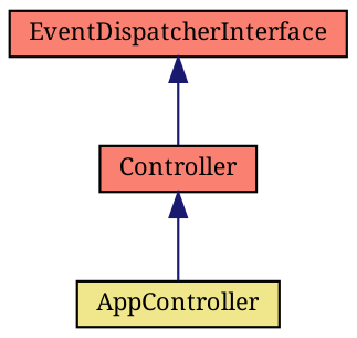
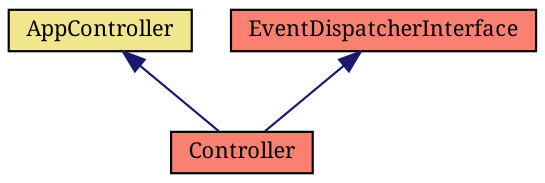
  digraph {
    fontname="Noto Serif"
    node [color=black fillcolor=salmon fontname="Noto Serif" fontsize=10 shape=record style=filled]
    edge [color=midnightblue dir=back fontname="Noto Serif" fontsize=10 labelfontname=Helvetica labelfontsize=10 style=solid]
    n1 [fillcolor=khaki fontcolor=black height=0.2 label=AppController width=0.4]
    n2 [height=0.2 label=Controller width=0.4]
    n3 [height=0.2 label=EventDispatcherInterface width=0.4]
-   n2 -> n1
+   n1 -> n2
    n3 -> n2
  }
